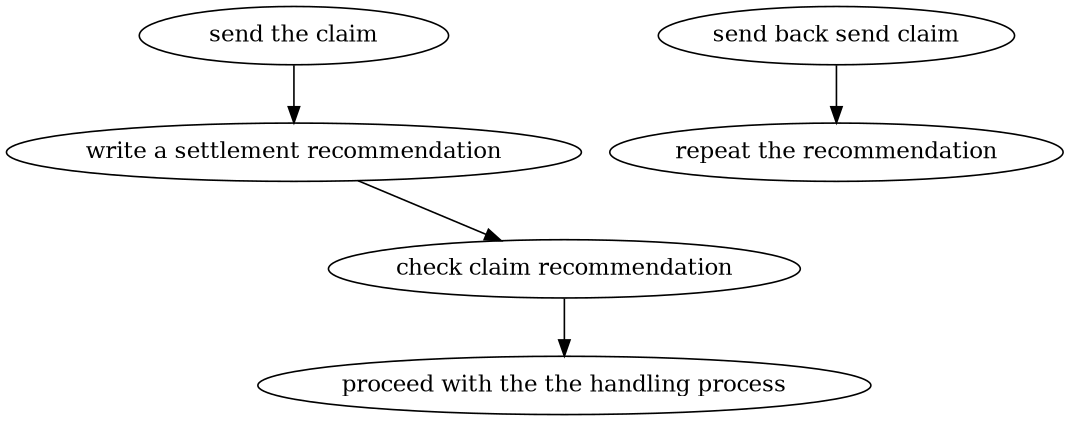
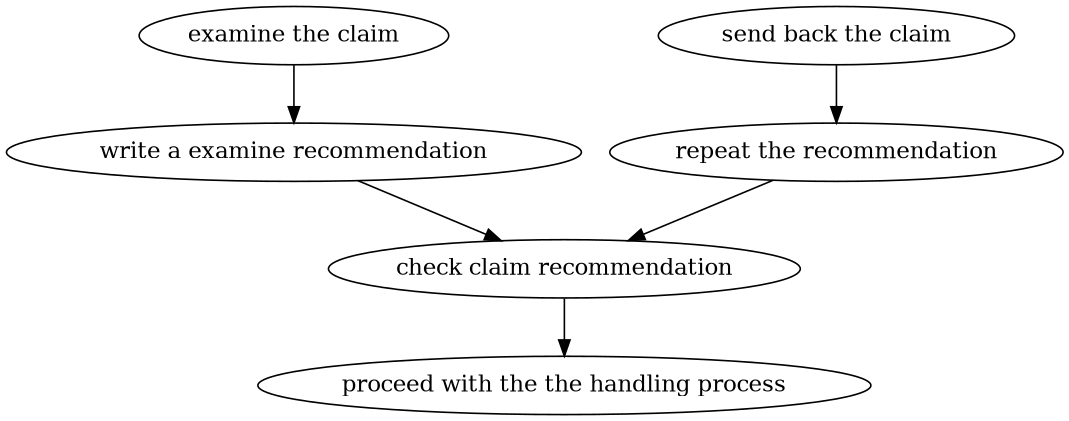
  strict digraph {
    edge [attrs="{'type': 'flow', 'label': 'flow'}"]
-   "examine the claim" [attrs="{'type': 'Activity', 'label': 'examine the claim'}" label="send the claim"]
-   "write a settlement recommendation" [attrs="{'type': 'Activity', 'label': 'write a settlement recommendation'}"]
+   "examine the claim" [attrs="{'type': 'Activity', 'label': 'examine the claim'}"]
+   "write a settlement recommendation" [attrs="{'type': 'Activity', 'label': 'write a settlement recommendation'}" label="write a examine recommendation"]
    n3 [attrs="{'type': 'Activity', 'label': 'check the recommendation'}" label="check claim recommendation"]
    n4 [attrs="{'type': 'Activity', 'label': 'proceed with the claim handling process'}" label="proceed with the the handling process"]
-   "send back the claim" [attrs="{'type': 'Activity', 'label': 'send back the claim'}" label="send back send claim"]
+   "send back the claim" [attrs="{'type': 'Activity', 'label': 'send back the claim'}"]
    "repeat the recommendation" [attrs="{'type': 'Activity', 'label': 'repeat the recommendation'}"]
    "examine the claim" -> "write a settlement recommendation"
    "write a settlement recommendation" -> n3
    n3 -> n4
    "send back the claim" -> "repeat the recommendation"
+   "repeat the recommendation" -> n3
  }
